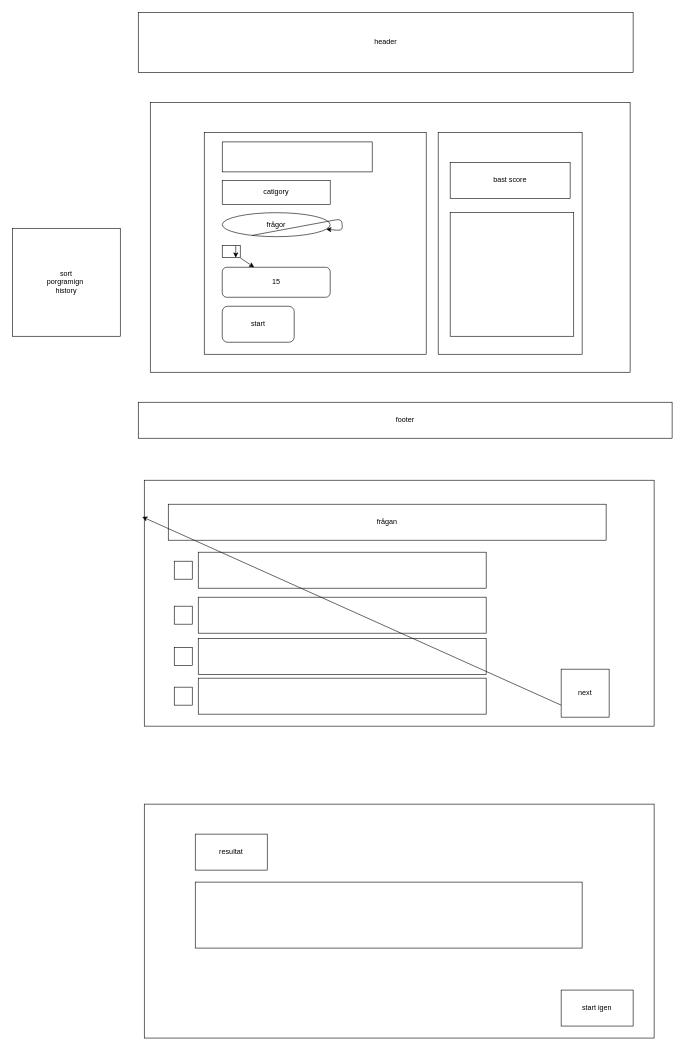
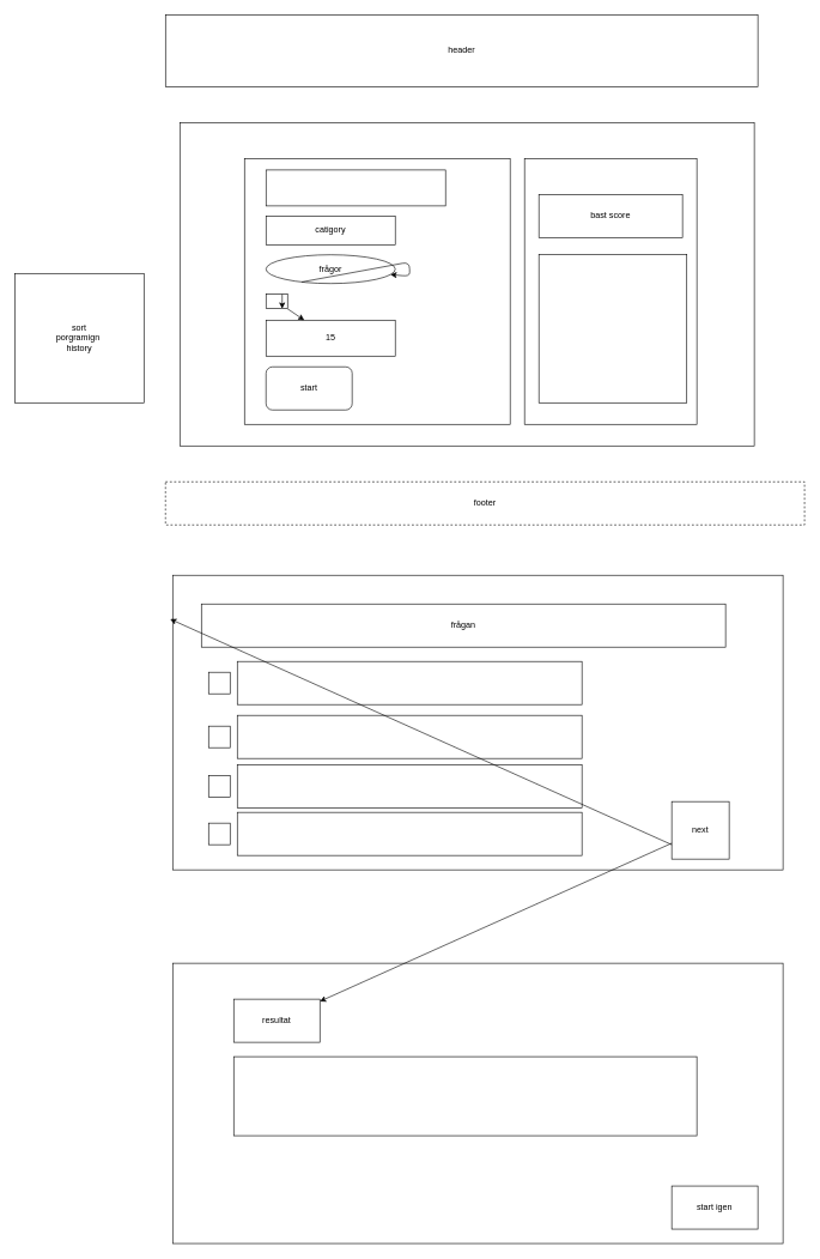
  <mxCell id="0" />
  <mxCell id="1" parent="0" />
  <mxCell id="2" value="" style="rounded=0;whiteSpace=wrap;html=1;" vertex="1" parent="1"><mxGeometry x="250" y="170" width="800" height="450" as="geometry" /></mxCell>
  <mxCell id="3" value="header" style="rounded=0;whiteSpace=wrap;html=1;" vertex="1" parent="1"><mxGeometry x="230" y="20" width="825" height="100" as="geometry" /></mxCell>
- <mxCell id="4" value="footer" style="rounded=0;whiteSpace=wrap;html=1;" vertex="1" parent="1"><mxGeometry x="230" y="670" width="890" height="60" as="geometry" /></mxCell>
+ <mxCell id="4" value="footer" style="rounded=0;whiteSpace=wrap;html=1;dashed=1;" vertex="1" parent="1"><mxGeometry x="230" y="670" width="890" height="60" as="geometry" /></mxCell>
  <mxCell id="5" value="" style="whiteSpace=wrap;html=1;aspect=fixed;" vertex="1" parent="1"><mxGeometry x="340" y="220" width="370" height="370" as="geometry" /></mxCell>
  <mxCell id="6" value="" style="rounded=0;whiteSpace=wrap;html=1;" vertex="1" parent="1"><mxGeometry x="730" y="220" width="240" height="370" as="geometry" /></mxCell>
  <mxCell id="7" value="catigory" style="rounded=0;whiteSpace=wrap;html=1;" vertex="1" parent="1"><mxGeometry x="370" y="300" width="180" height="40" as="geometry" /></mxCell>
  <mxCell id="8" value="frågor" style="ellipse;whiteSpace=wrap;html=1;" vertex="1" parent="1"><mxGeometry x="370" y="354" width="180" height="40" as="geometry" /></mxCell>
  <mxCell id="9" value="start" style="whiteSpace=wrap;html=1;rounded=1;" vertex="1" parent="1"><mxGeometry x="370" y="510" width="120" height="60" as="geometry" /></mxCell>
  <mxCell id="10" value="bast score" style="rounded=0;whiteSpace=wrap;html=1;" vertex="1" parent="1"><mxGeometry x="750" y="270" width="200" height="60" as="geometry" /></mxCell>
  <mxCell id="11" style="edgeStyle=none;html=1;exitX=0.25;exitY=1;exitDx=0;exitDy=0;" edge="1" parent="1" source="8" target="8"><mxGeometry relative="1" as="geometry" /></mxCell>
- <mxCell id="12" value="15" style="whiteSpace=wrap;html=1;rounded=1;" vertex="1" parent="1"><mxGeometry x="370" y="445" width="180" height="50" as="geometry" /></mxCell>
+ <mxCell id="12" value="15" style="rounded=0;whiteSpace=wrap;html=1;" vertex="1" parent="1"><mxGeometry x="370" y="445" width="180" height="50" as="geometry" /></mxCell>
  <mxCell id="13" value="" style="edgeStyle=none;html=1;" edge="1" parent="1" source="14" target="12"><mxGeometry relative="1" as="geometry" /></mxCell>
  <mxCell id="14" value="" style="rounded=0;whiteSpace=wrap;html=1;" vertex="1" parent="1"><mxGeometry x="370" y="409" width="30" height="20" as="geometry" /></mxCell>
  <mxCell id="15" value="" style="whiteSpace=wrap;html=1;aspect=fixed;" vertex="1" parent="1"><mxGeometry x="750" y="354" width="206" height="206" as="geometry" /></mxCell>
  <mxCell id="16" value="sort&lt;div&gt;porgramign&amp;nbsp;&lt;/div&gt;&lt;div&gt;history&lt;/div&gt;" style="whiteSpace=wrap;html=1;aspect=fixed;" vertex="1" parent="1"><mxGeometry x="20" y="380" width="180" height="180" as="geometry" /></mxCell>
  <mxCell id="17" value="" style="rounded=0;whiteSpace=wrap;html=1;" vertex="1" parent="1"><mxGeometry y="800" width="850" height="410" as="geometry" x="240" /></mxCell>
  <mxCell id="18" value="frågan" style="rounded=0;whiteSpace=wrap;html=1;" vertex="1" parent="1"><mxGeometry x="280" y="840" width="730" height="60" as="geometry" /></mxCell>
  <mxCell id="19" value="" style="rounded=0;whiteSpace=wrap;html=1;" vertex="1" parent="1"><mxGeometry x="370" y="236" width="250" height="50" as="geometry" /></mxCell>
  <mxCell id="20" style="edgeStyle=none;html=1;exitX=0.75;exitY=0;exitDx=0;exitDy=0;entryX=0.75;entryY=1;entryDx=0;entryDy=0;" edge="1" parent="1" source="14" target="14"><mxGeometry relative="1" as="geometry" /></mxCell>
  <mxCell id="21" value="" style="rounded=0;whiteSpace=wrap;html=1;" vertex="1" parent="1"><mxGeometry x="330" y="920" width="480" height="60" as="geometry" /></mxCell>
  <mxCell id="22" value="" style="rounded=0;whiteSpace=wrap;html=1;" vertex="1" parent="1"><mxGeometry x="330" y="995" width="480" height="60" as="geometry" /></mxCell>
  <mxCell id="23" value="next" style="whiteSpace=wrap;html=1;aspect=fixed;" vertex="1" parent="1"><mxGeometry x="935" y="1115" width="80" height="80" as="geometry" /></mxCell>
  <mxCell id="24" value="" style="rounded=0;whiteSpace=wrap;html=1;" vertex="1" parent="1"><mxGeometry x="330" y="1064" width="480" height="60" as="geometry" /></mxCell>
  <mxCell id="25" value="" style="rounded=0;whiteSpace=wrap;html=1;" vertex="1" parent="1"><mxGeometry x="330" y="1130" width="480" height="60" as="geometry" /></mxCell>
  <mxCell id="26" value="" style="whiteSpace=wrap;html=1;aspect=fixed;" vertex="1" parent="1"><mxGeometry x="290" y="935" width="30" height="30" as="geometry" /></mxCell>
  <mxCell id="27" value="" style="whiteSpace=wrap;html=1;aspect=fixed;" vertex="1" parent="1"><mxGeometry x="290" y="1010" width="30" height="30" as="geometry" /></mxCell>
  <mxCell id="28" value="" style="whiteSpace=wrap;html=1;aspect=fixed;" vertex="1" parent="1"><mxGeometry x="290" y="1079" width="30" height="30" as="geometry" /></mxCell>
  <mxCell id="29" value="" style="whiteSpace=wrap;html=1;aspect=fixed;" vertex="1" parent="1"><mxGeometry x="290" y="1145" width="30" height="30" as="geometry" /></mxCell>
  <mxCell id="30" value="" style="rounded=0;whiteSpace=wrap;html=1;" vertex="1" parent="1"><mxGeometry y="1340" width="850" height="390" as="geometry" x="240" /></mxCell>
  <mxCell id="31" value="resultat" style="rounded=0;whiteSpace=wrap;html=1;" vertex="1" parent="1"><mxGeometry x="325" y="1390" width="120" height="60" as="geometry" /></mxCell>
  <mxCell id="32" value="" style="rounded=0;whiteSpace=wrap;html=1;" vertex="1" parent="1"><mxGeometry x="325" y="1470" width="645" height="110" as="geometry" /></mxCell>
  <mxCell id="33" value="start igen" style="rounded=0;whiteSpace=wrap;html=1;" vertex="1" parent="1"><mxGeometry x="935" y="1650" width="120" height="60" as="geometry" /></mxCell>
  <mxCell id="34" value="" style="endArrow=classic;html=1;entryX=-0.004;entryY=0.149;entryDx=0;entryDy=0;entryPerimeter=0;exitX=0;exitY=0.75;exitDx=0;exitDy=0;" edge="1" parent="1" source="23" target="17"><mxGeometry width="50" height="50" relative="1" as="geometry"><mxPoint x="440" y="1490" as="sourcePoint" /><mxPoint x="490" y="1440" as="targetPoint" /></mxGeometry></mxCell>
+ <mxCell id="35" value="" style="endArrow=classic;html=1;" edge="1" parent="1" source="23" target="31"><mxGeometry width="50" height="50" relative="1" as="geometry"><mxPoint x="440" y="1240" as="sourcePoint" /><mxPoint x="490" y="1190" as="targetPoint" /></mxGeometry></mxCell>
